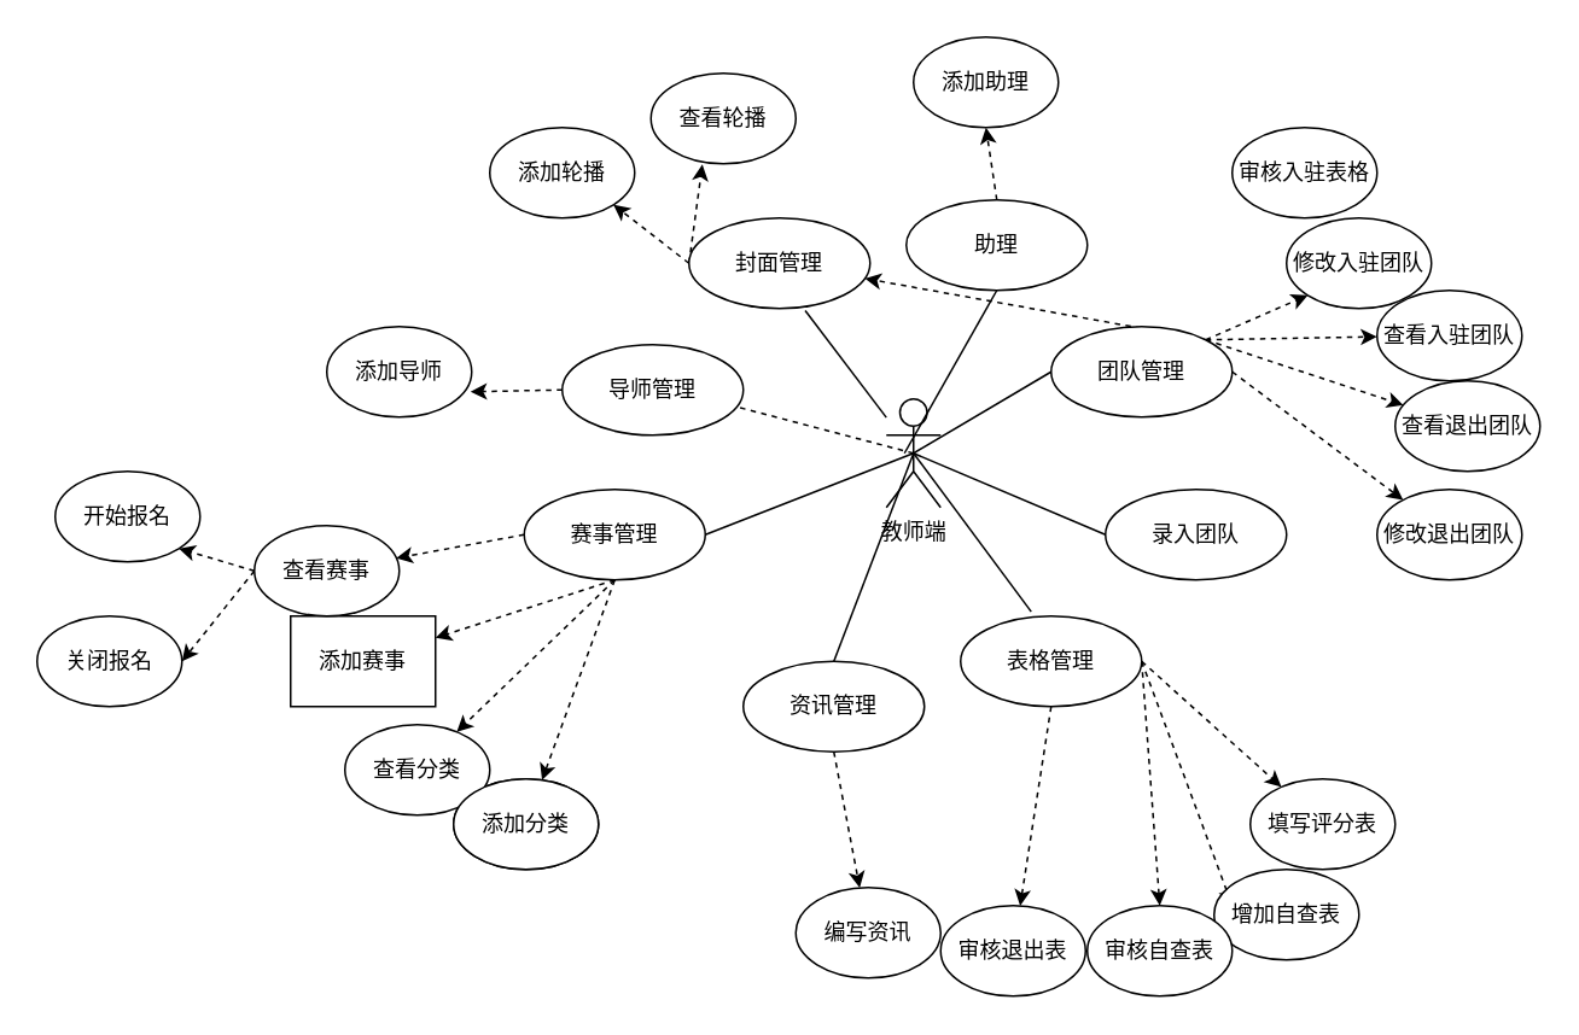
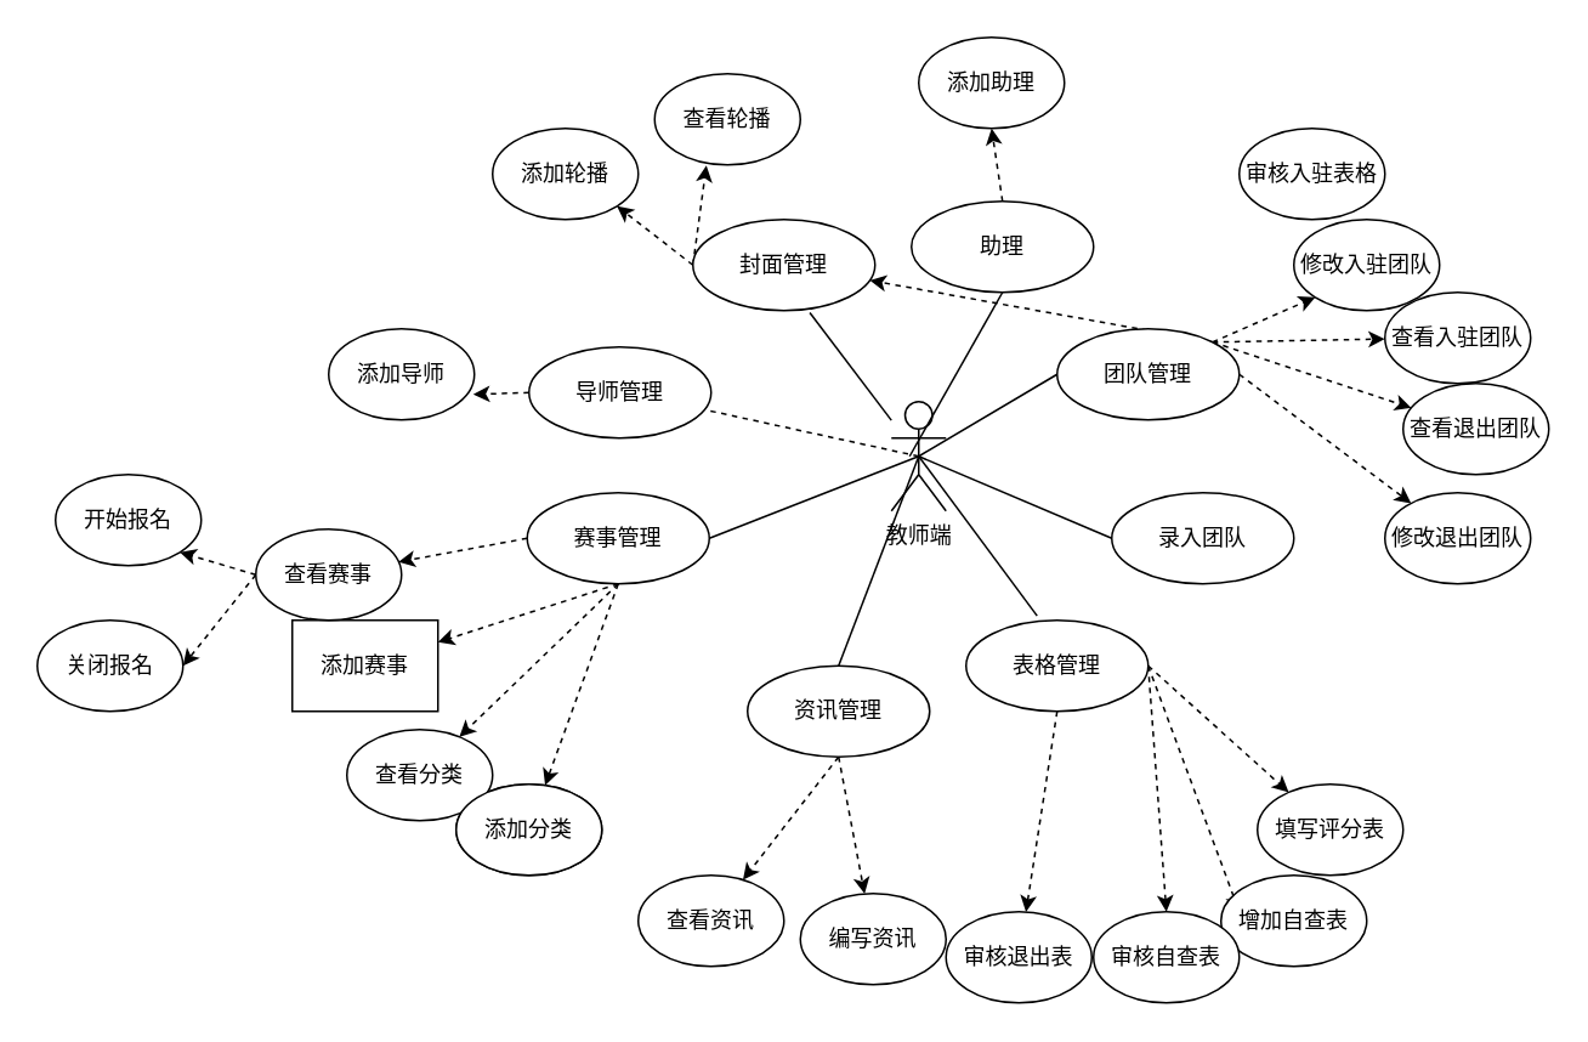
  <mxCell id="0" />
  <mxCell id="1" parent="0" />
  <mxCell id="2" value="教师端" style="shape=umlActor;verticalLabelPosition=bottom;labelBackgroundColor=#ffffff;verticalAlign=top;html=1;outlineConnect=0;" vertex="1" parent="1"><mxGeometry x="489" y="220" width="30" height="60" as="geometry" /></mxCell>
  <mxCell id="3" style="rounded=0;orthogonalLoop=1;jettySize=auto;html=1;exitX=1;exitY=0;exitDx=0;exitDy=0;dashed=1;" edge="1" parent="1" source="8" target="27"><mxGeometry relative="1" as="geometry" /></mxCell>
  <mxCell id="4" style="edgeStyle=none;rounded=0;orthogonalLoop=1;jettySize=auto;html=1;exitX=1;exitY=0;exitDx=0;exitDy=0;entryX=0;entryY=1;entryDx=0;entryDy=0;dashed=1;" edge="1" parent="1" source="8" target="31"><mxGeometry relative="1" as="geometry" /></mxCell>
  <mxCell id="5" style="edgeStyle=none;rounded=0;orthogonalLoop=1;jettySize=auto;html=1;exitX=1;exitY=0;exitDx=0;exitDy=0;dashed=1;" edge="1" parent="1" source="8" target="32"><mxGeometry relative="1" as="geometry" /></mxCell>
  <mxCell id="6" style="edgeStyle=none;rounded=0;orthogonalLoop=1;jettySize=auto;html=1;exitX=1;exitY=0;exitDx=0;exitDy=0;dashed=1;" edge="1" parent="1" source="8" target="33"><mxGeometry relative="1" as="geometry" /></mxCell>
  <mxCell id="7" style="edgeStyle=none;rounded=0;orthogonalLoop=1;jettySize=auto;html=1;exitX=1;exitY=0.5;exitDx=0;exitDy=0;dashed=1;" edge="1" parent="1" source="8" target="34"><mxGeometry relative="1" as="geometry" /></mxCell>
  <mxCell id="8" value="团队管理" style="ellipse;whiteSpace=wrap;html=1;" vertex="1" parent="1"><mxGeometry x="580" y="180" width="100" height="50" as="geometry" /></mxCell>
  <mxCell id="9" value="录入团队" style="ellipse;whiteSpace=wrap;html=1;" vertex="1" parent="1"><mxGeometry x="610" y="270" width="100" height="50" as="geometry" /></mxCell>
  <mxCell id="10" style="edgeStyle=none;rounded=0;orthogonalLoop=1;jettySize=auto;html=1;exitX=1;exitY=0.5;exitDx=0;exitDy=0;dashed=1;" edge="1" parent="1" source="14" target="35"><mxGeometry relative="1" as="geometry" /></mxCell>
  <mxCell id="11" style="edgeStyle=none;rounded=0;orthogonalLoop=1;jettySize=auto;html=1;exitX=1;exitY=0.5;exitDx=0;exitDy=0;entryX=0.125;entryY=0.4;entryDx=0;entryDy=0;entryPerimeter=0;dashed=1;" edge="1" parent="1" source="14" target="36"><mxGeometry relative="1" as="geometry" /></mxCell>
  <mxCell id="12" style="edgeStyle=none;rounded=0;orthogonalLoop=1;jettySize=auto;html=1;exitX=1;exitY=0.5;exitDx=0;exitDy=0;entryX=0.5;entryY=0;entryDx=0;entryDy=0;dashed=1;" edge="1" parent="1" source="14" target="37"><mxGeometry relative="1" as="geometry" /></mxCell>
  <mxCell id="13" style="edgeStyle=none;rounded=0;orthogonalLoop=1;jettySize=auto;html=1;exitX=0.5;exitY=1;exitDx=0;exitDy=0;dashed=1;" edge="1" parent="1" source="14" target="38"><mxGeometry relative="1" as="geometry" /></mxCell>
  <mxCell id="14" value="表格管理" style="ellipse;whiteSpace=wrap;html=1;" vertex="1" parent="1"><mxGeometry x="530" y="340" width="100" height="50" as="geometry" /></mxCell>
  <mxCell id="15" style="edgeStyle=none;rounded=0;orthogonalLoop=1;jettySize=auto;html=1;exitX=0.5;exitY=1;exitDx=0;exitDy=0;dashed=1;" edge="1" parent="1" source="17" target="39"><mxGeometry relative="1" as="geometry" /></mxCell>
+ <mxCell id="16" style="edgeStyle=none;rounded=0;orthogonalLoop=1;jettySize=auto;html=1;exitX=0.5;exitY=1;exitDx=0;exitDy=0;dashed=1;" edge="1" parent="1" source="17" target="40"><mxGeometry relative="1" as="geometry" /></mxCell>
  <mxCell id="17" value="资讯管理" style="ellipse;whiteSpace=wrap;html=1;" vertex="1" parent="1"><mxGeometry x="410" y="365" width="100" height="50" as="geometry" /></mxCell>
  <mxCell id="18" style="edgeStyle=none;rounded=0;orthogonalLoop=1;jettySize=auto;html=1;exitX=0.5;exitY=1;exitDx=0;exitDy=0;dashed=1;" edge="1" parent="1" source="22" target="43"><mxGeometry relative="1" as="geometry" /></mxCell>
  <mxCell id="19" style="edgeStyle=none;rounded=0;orthogonalLoop=1;jettySize=auto;html=1;exitX=0.5;exitY=1;exitDx=0;exitDy=0;dashed=1;" edge="1" parent="1" source="22" target="42"><mxGeometry relative="1" as="geometry" /></mxCell>
  <mxCell id="20" style="edgeStyle=none;rounded=0;orthogonalLoop=1;jettySize=auto;html=1;exitX=0.5;exitY=1;exitDx=0;exitDy=0;dashed=1;" edge="1" parent="1" source="22" target="44"><mxGeometry relative="1" as="geometry" /></mxCell>
  <mxCell id="21" style="edgeStyle=none;rounded=0;orthogonalLoop=1;jettySize=auto;html=1;exitX=0;exitY=0.5;exitDx=0;exitDy=0;dashed=1;" edge="1" parent="1" source="22" target="47"><mxGeometry relative="1" as="geometry" /></mxCell>
  <mxCell id="22" value="赛事管理" style="ellipse;whiteSpace=wrap;html=1;" vertex="1" parent="1"><mxGeometry x="289" y="270" width="100" height="50" as="geometry" /></mxCell>
  <mxCell id="23" style="edgeStyle=none;rounded=0;orthogonalLoop=1;jettySize=auto;html=1;exitX=0;exitY=0.5;exitDx=0;exitDy=0;entryX=0.992;entryY=0.72;entryDx=0;entryDy=0;entryPerimeter=0;dashed=1;" edge="1" parent="1" source="24" target="50"><mxGeometry relative="1" as="geometry" /></mxCell>
- <mxCell id="24" value="导师管理" style="ellipse;whiteSpace=wrap;html=1;" vertex="1" parent="1"><mxGeometry x="310" y="190" width="100" height="50" as="geometry" /></mxCell>
+ <mxCell id="24" value="导师管理" style="ellipse;whiteSpace=wrap;html=1;" vertex="1" parent="1"><mxGeometry x="290" y="190" width="100" height="50" as="geometry" /></mxCell>
  <mxCell id="25" style="edgeStyle=none;rounded=0;orthogonalLoop=1;jettySize=auto;html=1;exitX=0;exitY=0.5;exitDx=0;exitDy=0;entryX=1;entryY=1;entryDx=0;entryDy=0;dashed=1;" edge="1" parent="1" source="27" target="51"><mxGeometry relative="1" as="geometry" /></mxCell>
  <mxCell id="26" style="edgeStyle=none;rounded=0;orthogonalLoop=1;jettySize=auto;html=1;exitX=0;exitY=0.5;exitDx=0;exitDy=0;entryX=0.355;entryY=1.008;entryDx=0;entryDy=0;entryPerimeter=0;dashed=1;" edge="1" parent="1" source="27" target="53"><mxGeometry relative="1" as="geometry" /></mxCell>
  <mxCell id="27" value="封面管理" style="ellipse;whiteSpace=wrap;html=1;" vertex="1" parent="1"><mxGeometry x="380" y="120" width="100" height="50" as="geometry" /></mxCell>
  <mxCell id="28" style="edgeStyle=none;rounded=0;orthogonalLoop=1;jettySize=auto;html=1;exitX=0.5;exitY=0;exitDx=0;exitDy=0;entryX=0.5;entryY=1;entryDx=0;entryDy=0;dashed=1;" edge="1" parent="1" source="29" target="52"><mxGeometry relative="1" as="geometry" /></mxCell>
  <mxCell id="29" value="助理" style="ellipse;whiteSpace=wrap;html=1;" vertex="1" parent="1"><mxGeometry x="500" y="110" width="100" height="50" as="geometry" /></mxCell>
  <mxCell id="30" value="审核入驻表格" style="ellipse;whiteSpace=wrap;html=1;" vertex="1" parent="1"><mxGeometry x="680" y="70" width="80" height="50" as="geometry" /></mxCell>
  <mxCell id="31" value="修改入驻团队" style="ellipse;whiteSpace=wrap;html=1;" vertex="1" parent="1"><mxGeometry x="710" y="120" width="80" height="50" as="geometry" /></mxCell>
  <mxCell id="32" value="查看入驻团队" style="ellipse;whiteSpace=wrap;html=1;" vertex="1" parent="1"><mxGeometry x="760" y="160" width="80" height="50" as="geometry" /></mxCell>
  <mxCell id="33" value="查看退出团队" style="ellipse;whiteSpace=wrap;html=1;" vertex="1" parent="1"><mxGeometry x="770" y="210" width="80" height="50" as="geometry" /></mxCell>
  <mxCell id="34" value="修改退出团队" style="ellipse;whiteSpace=wrap;html=1;" vertex="1" parent="1"><mxGeometry x="760" y="270" width="80" height="50" as="geometry" /></mxCell>
  <mxCell id="35" value="填写评分表" style="ellipse;whiteSpace=wrap;html=1;" vertex="1" parent="1"><mxGeometry x="690" y="430" width="80" height="50" as="geometry" /></mxCell>
  <mxCell id="36" value="增加自查表" style="ellipse;whiteSpace=wrap;html=1;" vertex="1" parent="1"><mxGeometry x="670" y="480" width="80" height="50" as="geometry" /></mxCell>
  <mxCell id="37" value="审核自查表" style="ellipse;whiteSpace=wrap;html=1;" vertex="1" parent="1"><mxGeometry x="600" y="500" width="80" height="50" as="geometry" /></mxCell>
  <mxCell id="38" value="审核退出表" style="ellipse;whiteSpace=wrap;html=1;" vertex="1" parent="1"><mxGeometry x="519" y="500" width="80" height="50" as="geometry" /></mxCell>
  <mxCell id="39" value="编写资讯" style="ellipse;whiteSpace=wrap;html=1;" vertex="1" parent="1"><mxGeometry x="439" y="490" width="80" height="50" as="geometry" /></mxCell>
+ <mxCell id="40" value="查看资讯" style="ellipse;whiteSpace=wrap;html=1;" vertex="1" parent="1"><mxGeometry x="350" y="480" width="80" height="50" as="geometry" /></mxCell>
  <mxCell id="41" value="添加分类" style="ellipse;whiteSpace=wrap;html=1;" vertex="1" parent="1"><mxGeometry x="250" y="430" width="80" height="50" as="geometry" /></mxCell>
  <mxCell id="42" value="查看分类" style="ellipse;whiteSpace=wrap;html=1;" vertex="1" parent="1"><mxGeometry x="190" y="400" width="80" height="50" as="geometry" /></mxCell>
  <mxCell id="43" value="添加分类" style="ellipse;whiteSpace=wrap;html=1;" vertex="1" parent="1"><mxGeometry x="250" y="430" width="80" height="50" as="geometry" /></mxCell>
  <mxCell id="44" value="添加赛事" style="whiteSpace=wrap;html=1;rounded=0;" vertex="1" parent="1"><mxGeometry x="160" y="340" width="80" height="50" as="geometry" /></mxCell>
  <mxCell id="45" style="edgeStyle=none;rounded=0;orthogonalLoop=1;jettySize=auto;html=1;exitX=0;exitY=0.5;exitDx=0;exitDy=0;entryX=1;entryY=1;entryDx=0;entryDy=0;dashed=1;" edge="1" parent="1" source="47" target="48"><mxGeometry relative="1" as="geometry" /></mxCell>
  <mxCell id="46" style="edgeStyle=none;rounded=0;orthogonalLoop=1;jettySize=auto;html=1;exitX=0;exitY=0.5;exitDx=0;exitDy=0;entryX=1;entryY=0.5;entryDx=0;entryDy=0;dashed=1;" edge="1" parent="1" source="47" target="49"><mxGeometry relative="1" as="geometry" /></mxCell>
  <mxCell id="47" value="查看赛事" style="ellipse;whiteSpace=wrap;html=1;" vertex="1" parent="1"><mxGeometry x="140" y="290" width="80" height="50" as="geometry" /></mxCell>
  <mxCell id="48" value="开始报名" style="ellipse;whiteSpace=wrap;html=1;" vertex="1" parent="1"><mxGeometry x="30" y="260" width="80" height="50" as="geometry" /></mxCell>
  <mxCell id="49" value="关闭报名" style="ellipse;whiteSpace=wrap;html=1;" vertex="1" parent="1"><mxGeometry x="20" y="340" width="80" height="50" as="geometry" /></mxCell>
  <mxCell id="50" value="添加导师" style="ellipse;whiteSpace=wrap;html=1;" vertex="1" parent="1"><mxGeometry x="180" y="180" width="80" height="50" as="geometry" /></mxCell>
  <mxCell id="51" value="添加轮播" style="ellipse;whiteSpace=wrap;html=1;" vertex="1" parent="1"><mxGeometry x="270" y="70" width="80" height="50" as="geometry" /></mxCell>
  <mxCell id="52" value="添加助理" style="ellipse;whiteSpace=wrap;html=1;" vertex="1" parent="1"><mxGeometry x="504" y="20" width="80" height="50" as="geometry" /></mxCell>
  <mxCell id="53" value="查看轮播" style="ellipse;whiteSpace=wrap;html=1;" vertex="1" parent="1"><mxGeometry x="359" y="40" width="80" height="50" as="geometry" /></mxCell>
  <mxCell id="54" value="" style="endArrow=none;html=1;entryX=0;entryY=0.5;entryDx=0;entryDy=0;exitX=0.5;exitY=0.5;exitDx=0;exitDy=0;exitPerimeter=0;" edge="1" parent="1" source="2" target="8"><mxGeometry width="50" height="50" relative="1" as="geometry"><mxPoint x="480" y="280" as="sourcePoint" /><mxPoint x="530" y="230" as="targetPoint" /></mxGeometry></mxCell>
  <mxCell id="55" value="" style="endArrow=none;html=1;entryX=0;entryY=0.5;entryDx=0;entryDy=0;exitX=0.5;exitY=0.5;exitDx=0;exitDy=0;exitPerimeter=0;" edge="1" parent="1" source="2" target="9"><mxGeometry width="50" height="50" relative="1" as="geometry"><mxPoint x="514" y="260" as="sourcePoint" /><mxPoint x="590" y="215" as="targetPoint" /></mxGeometry></mxCell>
  <mxCell id="56" value="" style="endArrow=none;html=1;entryX=0.39;entryY=-0.048;entryDx=0;entryDy=0;exitX=0.5;exitY=0.5;exitDx=0;exitDy=0;exitPerimeter=0;entryPerimeter=0;" edge="1" parent="1" source="2" target="14"><mxGeometry width="50" height="50" relative="1" as="geometry"><mxPoint x="514" y="260" as="sourcePoint" /><mxPoint x="620" y="305" as="targetPoint" /></mxGeometry></mxCell>
  <mxCell id="57" value="" style="endArrow=none;html=1;entryX=0.5;entryY=0;entryDx=0;entryDy=0;exitX=0.5;exitY=0.5;exitDx=0;exitDy=0;exitPerimeter=0;" edge="1" parent="1" source="2" target="17"><mxGeometry width="50" height="50" relative="1" as="geometry"><mxPoint x="514" y="260" as="sourcePoint" /><mxPoint x="579" y="347.6" as="targetPoint" /></mxGeometry></mxCell>
  <mxCell id="58" value="" style="endArrow=none;html=1;entryX=1;entryY=0.5;entryDx=0;entryDy=0;exitX=0.5;exitY=0.5;exitDx=0;exitDy=0;exitPerimeter=0;" edge="1" parent="1" source="2" target="22"><mxGeometry width="50" height="50" relative="1" as="geometry"><mxPoint x="514" y="260" as="sourcePoint" /><mxPoint x="440" y="360" as="targetPoint" /></mxGeometry></mxCell>
  <mxCell id="59" value="" style="endArrow=none;html=1;entryX=0.982;entryY=0.696;entryDx=0;entryDy=0;exitX=0.5;exitY=0.5;exitDx=0;exitDy=0;exitPerimeter=0;entryPerimeter=0;dashed=1;" edge="1" parent="1" source="2" target="24"><mxGeometry width="50" height="50" relative="1" as="geometry"><mxPoint x="514" y="260" as="sourcePoint" /><mxPoint x="399" y="305" as="targetPoint" /></mxGeometry></mxCell>
  <mxCell id="60" value="" style="endArrow=none;html=1;entryX=0.642;entryY=1.024;entryDx=0;entryDy=0;entryPerimeter=0;" edge="1" parent="1" source="2" target="27"><mxGeometry width="50" height="50" relative="1" as="geometry"><mxPoint x="500" y="250" as="sourcePoint" /><mxPoint x="418.2" y="234.8" as="targetPoint" /></mxGeometry></mxCell>
  <mxCell id="61" value="" style="endArrow=none;html=1;entryX=0.5;entryY=1;entryDx=0;entryDy=0;" edge="1" parent="1" target="29"><mxGeometry width="50" height="50" relative="1" as="geometry"><mxPoint x="499" y="250" as="sourcePoint" /><mxPoint x="454.2" y="181.2" as="targetPoint" /></mxGeometry></mxCell>
